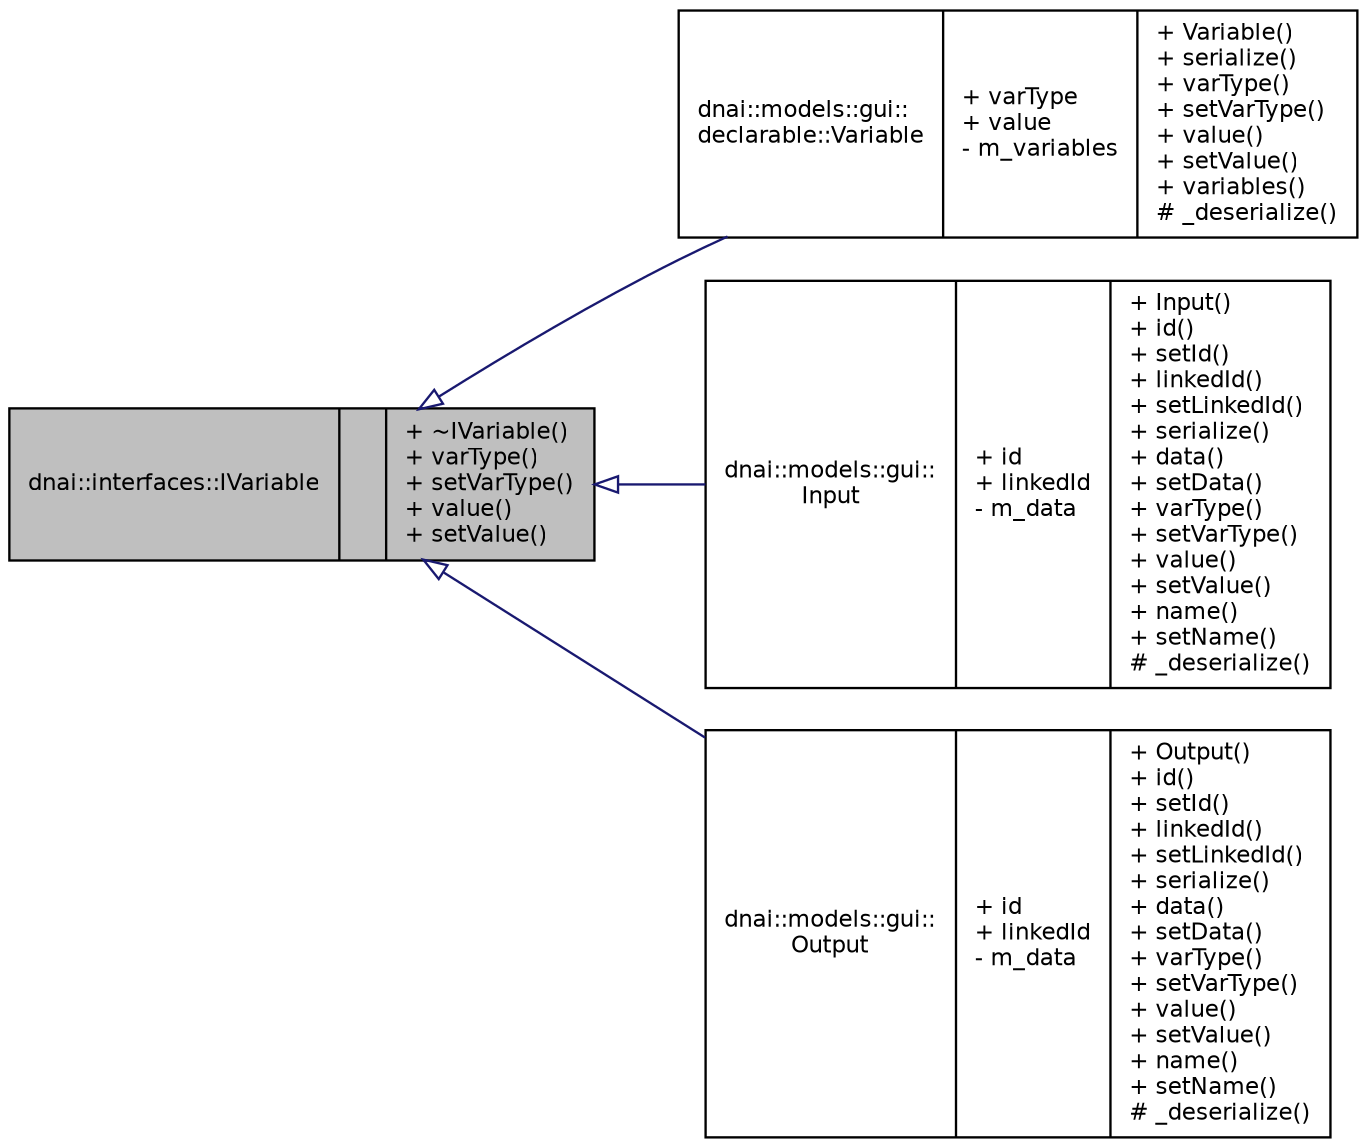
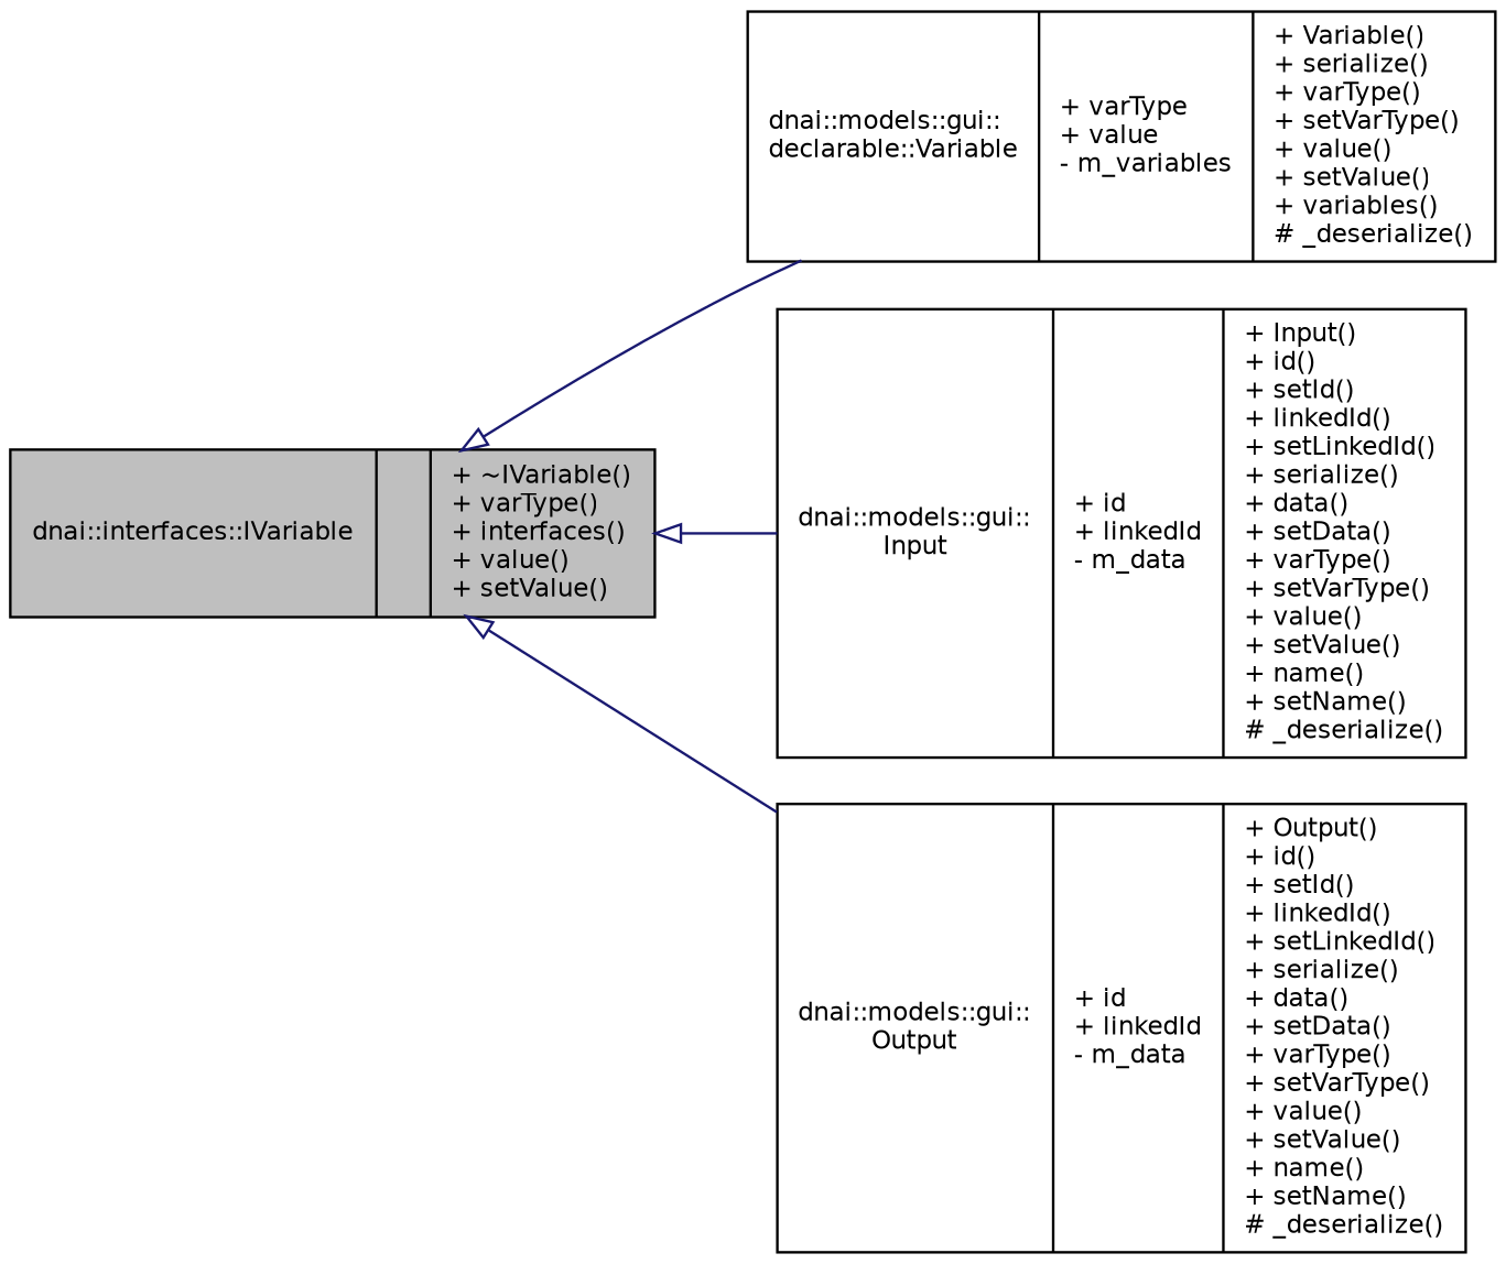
  digraph {
    rankdir=LR
    node [color=black fillcolor=white fontname=Helvetica fontsize=10 shape=record style=filled]
    edge [arrowtail=onormal color=midnightblue dir=back fontname=Helvetica fontsize=10 labelfontname=Helvetica labelfontsize=10 style=solid]
-   n1 [fillcolor=grey75 fontcolor=black height=0.2 label="{dnai::interfaces::IVariable\n||+ ~IVariable()\l+ varType()\l+ setVarType()\l+ value()\l+ setValue()\l}" width=0.4]
+   n1 [fillcolor=grey75 fontcolor=black height=0.2 label="{dnai::interfaces::IVariable\n||+ ~IVariable()\l+ varType()\l+ interfaces()\l+ value()\l+ setValue()\l}" width=0.4]
    n2 [height=0.2 label="{dnai::models::gui::\ldeclarable::Variable\n|+ varType\l+ value\l- m_variables\l|+ Variable()\l+ serialize()\l+ varType()\l+ setVarType()\l+ value()\l+ setValue()\l+ variables()\l# _deserialize()\l}" width=0.4]
    n3 [height=0.2 label="{dnai::models::gui::\lInput\n|+ id\l+ linkedId\l- m_data\l|+ Input()\l+ id()\l+ setId()\l+ linkedId()\l+ setLinkedId()\l+ serialize()\l+ data()\l+ setData()\l+ varType()\l+ setVarType()\l+ value()\l+ setValue()\l+ name()\l+ setName()\l# _deserialize()\l}" width=0.4]
    n4 [height=0.2 label="{dnai::models::gui::\lOutput\n|+ id\l+ linkedId\l- m_data\l|+ Output()\l+ id()\l+ setId()\l+ linkedId()\l+ setLinkedId()\l+ serialize()\l+ data()\l+ setData()\l+ varType()\l+ setVarType()\l+ value()\l+ setValue()\l+ name()\l+ setName()\l# _deserialize()\l}" width=0.4]
    n1 -> n2
    n1 -> n3
    n1 -> n4
  }
